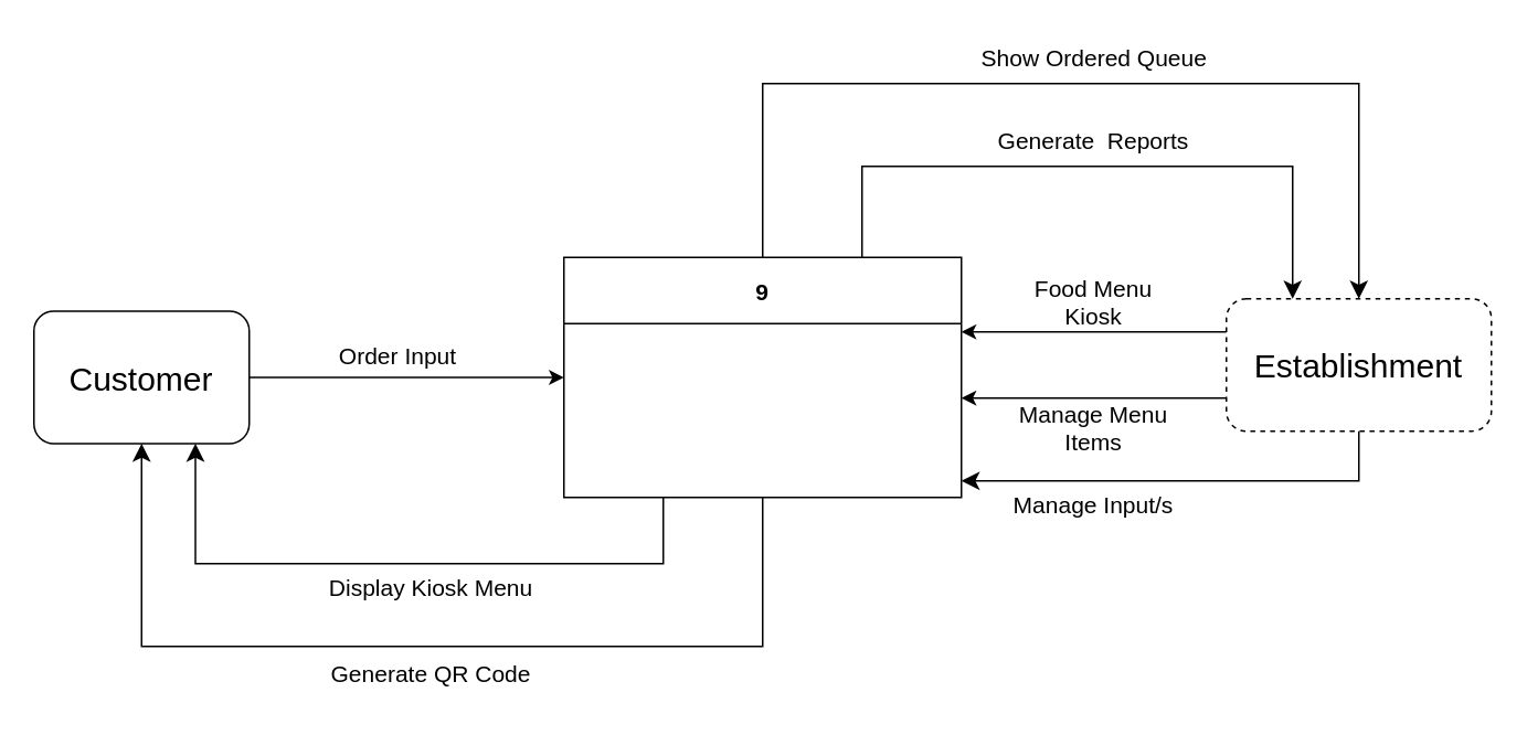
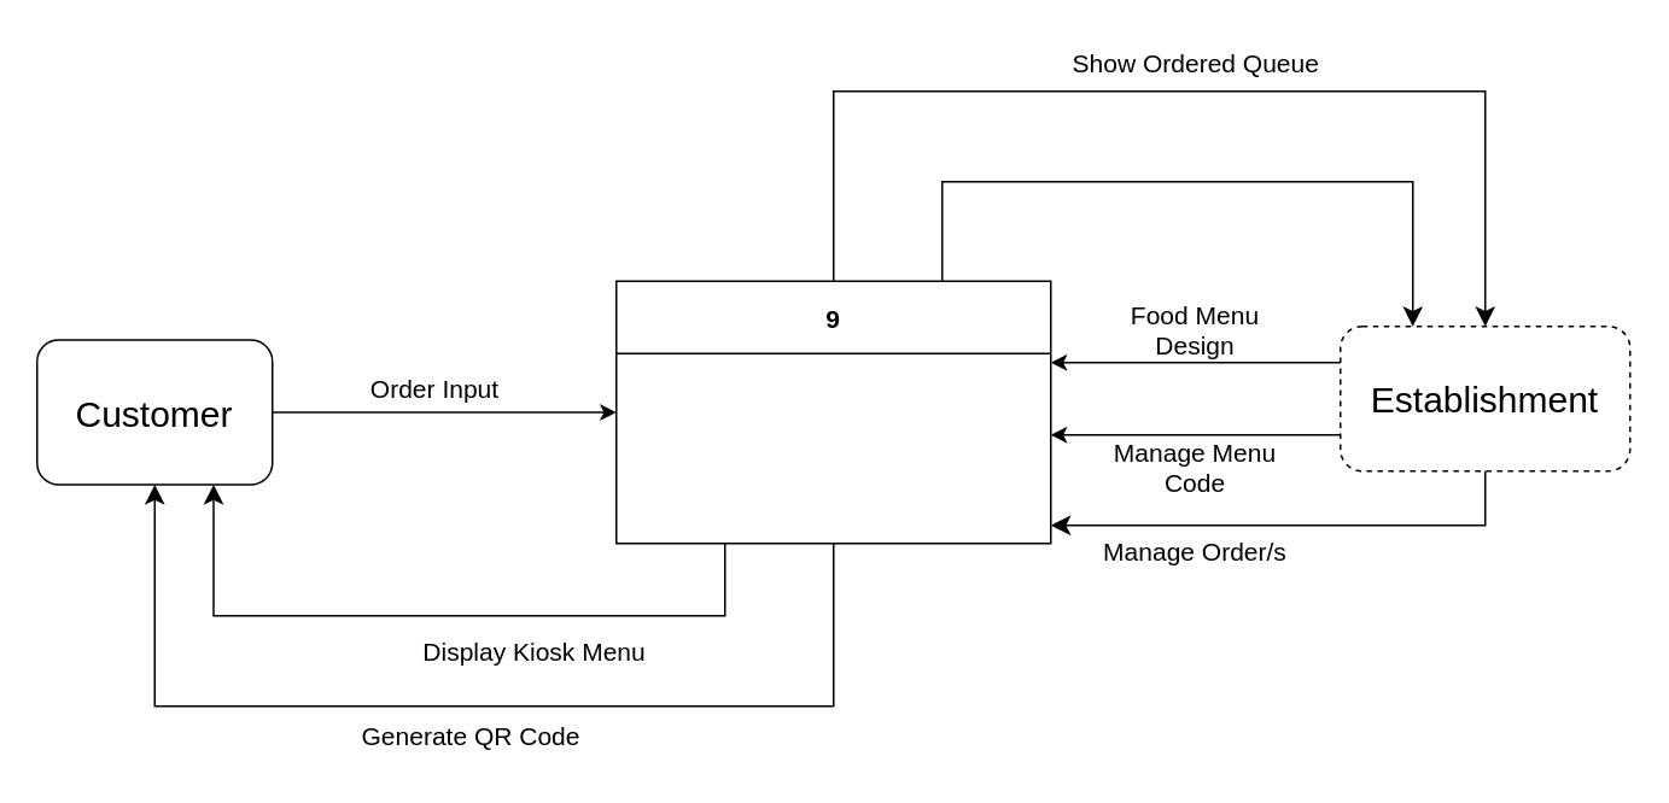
  <mxCell id="0" />
  <mxCell id="1" parent="0" />
  <mxCell id="2" value="9" style="swimlane;startSize=40;fontSize=14;" parent="1" vertex="1"><mxGeometry x="340" y="155" width="240" height="145" as="geometry" /></mxCell>
  <mxCell id="3" value="Establishment" style="rounded=1;whiteSpace=wrap;html=1;fontSize=20;dashed=1;" parent="1" vertex="1"><mxGeometry x="740" y="180" width="160" height="80" as="geometry" /></mxCell>
  <mxCell id="4" value="Customer" style="rounded=1;whiteSpace=wrap;html=1;fontSize=20;" parent="1" vertex="1"><mxGeometry x="20" y="187.5" width="130" height="80" as="geometry" /></mxCell>
  <mxCell id="5" value="" style="endArrow=none;html=1;fontSize=20;entryX=1;entryY=0.5;entryDx=0;entryDy=0;endFill=0;startArrow=classic;startFill=1;exitX=0;exitY=0.5;exitDx=0;exitDy=0;" parent="1" source="2" target="4" edge="1"><mxGeometry width="50" height="50" relative="1" as="geometry"><mxPoint x="340" y="200" as="sourcePoint" /><mxPoint x="430" y="100" as="targetPoint" /></mxGeometry></mxCell>
  <mxCell id="6" value="Order Input" style="text;html=1;strokeColor=none;fillColor=none;align=center;verticalAlign=middle;whiteSpace=wrap;rounded=0;fontSize=14;" parent="1" vertex="1"><mxGeometry x="190" y="200" width="100" height="30" as="geometry" /></mxCell>
- <mxCell id="7" value="Generate&amp;nbsp; Reports" style="text;html=1;strokeColor=none;fillColor=none;align=center;verticalAlign=middle;whiteSpace=wrap;rounded=0;fontSize=14;" parent="1" vertex="1"><mxGeometry x="600" y="70" width="120" height="30" as="geometry" /></mxCell>
- <mxCell id="8" value="Food Menu Kiosk" style="text;html=1;strokeColor=none;fillColor=none;align=center;verticalAlign=middle;whiteSpace=wrap;rounded=0;fontSize=14;" parent="1" vertex="1"><mxGeometry x="610" y="167" width="100" height="30" as="geometry" /></mxCell>
+ <mxCell id="8" value="Food Menu Design" style="text;html=1;strokeColor=none;fillColor=none;align=center;verticalAlign=middle;whiteSpace=wrap;rounded=0;fontSize=14;" parent="1" vertex="1"><mxGeometry x="610" y="167" width="100" height="30" as="geometry" /></mxCell>
  <mxCell id="9" value="" style="edgeStyle=elbowEdgeStyle;elbow=horizontal;endArrow=classic;html=1;curved=0;rounded=0;endSize=8;startSize=8;fontSize=14;entryX=0.25;entryY=0;entryDx=0;entryDy=0;exitX=0.75;exitY=0;exitDx=0;exitDy=0;" parent="1" source="2" target="3" edge="1"><mxGeometry width="50" height="50" relative="1" as="geometry"><mxPoint x="550" y="180" as="sourcePoint" /><mxPoint x="600" y="130" as="targetPoint" /><Array as="points"><mxPoint x="650" y="100" /></Array></mxGeometry></mxCell>
  <mxCell id="10" value="" style="endArrow=classic;html=1;fontSize=14;exitX=0;exitY=0.25;exitDx=0;exitDy=0;" parent="1" source="3" edge="1"><mxGeometry width="50" height="50" relative="1" as="geometry"><mxPoint x="530" y="200" as="sourcePoint" /><mxPoint x="580" y="200" as="targetPoint" /></mxGeometry></mxCell>
  <mxCell id="11" value="Show Ordered Queue" style="text;html=1;strokeColor=none;fillColor=none;align=center;verticalAlign=middle;whiteSpace=wrap;rounded=0;fontSize=14;" parent="1" vertex="1"><mxGeometry x="587.5" y="20" width="145" height="30" as="geometry" /></mxCell>
  <mxCell id="12" value="" style="edgeStyle=elbowEdgeStyle;elbow=horizontal;endArrow=classic;html=1;curved=0;rounded=0;endSize=8;startSize=8;fontSize=14;entryX=0.75;entryY=1;entryDx=0;entryDy=0;exitX=0.25;exitY=1;exitDx=0;exitDy=0;" parent="1" source="2" target="4" edge="1"><mxGeometry width="50" height="50" relative="1" as="geometry"><mxPoint x="530" y="165" as="sourcePoint" /><mxPoint x="790" y="190" as="targetPoint" /><Array as="points"><mxPoint x="260" y="340" /></Array></mxGeometry></mxCell>
- <mxCell id="13" value="Display Kiosk Menu" style="text;html=1;strokeColor=none;fillColor=none;align=center;verticalAlign=middle;whiteSpace=wrap;rounded=0;fontSize=14;" parent="1" vertex="1"><mxGeometry x="195" y="340" width="130" height="30" as="geometry" /></mxCell>
+ <mxCell id="13" value="Display Kiosk Menu" style="text;html=1;strokeColor=none;fillColor=none;align=center;verticalAlign=middle;whiteSpace=wrap;rounded=0;fontSize=14;" parent="1" vertex="1"><mxGeometry x="230" y="345" width="130" height="30" as="geometry" /></mxCell>
  <mxCell id="14" value="" style="edgeStyle=elbowEdgeStyle;elbow=horizontal;endArrow=classic;html=1;curved=0;rounded=0;endSize=8;startSize=8;entryX=0.5;entryY=0;entryDx=0;entryDy=0;exitX=0.5;exitY=0;exitDx=0;exitDy=0;" parent="1" source="2" target="3" edge="1"><mxGeometry width="50" height="50" relative="1" as="geometry"><mxPoint x="450" y="190" as="sourcePoint" /><mxPoint x="500" y="140" as="targetPoint" /><Array as="points"><mxPoint x="640" y="50" /></Array></mxGeometry></mxCell>
  <mxCell id="15" value="" style="edgeStyle=elbowEdgeStyle;elbow=horizontal;endArrow=classic;html=1;curved=0;rounded=0;endSize=8;startSize=8;fontSize=14;entryX=0.5;entryY=1;entryDx=0;entryDy=0;exitX=0.5;exitY=1;exitDx=0;exitDy=0;" parent="1" source="2" target="4" edge="1"><mxGeometry width="50" height="50" relative="1" as="geometry"><mxPoint x="410" y="295" as="sourcePoint" /><mxPoint x="150" y="270" as="targetPoint" /><Array as="points"><mxPoint x="280" y="390" /></Array></mxGeometry></mxCell>
  <mxCell id="16" value="" style="endArrow=classic;html=1;fontSize=14;exitX=0;exitY=0.75;exitDx=0;exitDy=0;" parent="1" source="3" edge="1"><mxGeometry width="50" height="50" relative="1" as="geometry"><mxPoint x="750" y="210" as="sourcePoint" /><mxPoint x="580" y="240" as="targetPoint" /></mxGeometry></mxCell>
- <mxCell id="17" value="Manage Menu Items" style="text;html=1;strokeColor=none;fillColor=none;align=center;verticalAlign=middle;whiteSpace=wrap;rounded=0;fontSize=14;" parent="1" vertex="1"><mxGeometry x="610" y="243" width="100" height="30" as="geometry" /></mxCell>
+ <mxCell id="17" value="Manage Menu Code" style="text;html=1;strokeColor=none;fillColor=none;align=center;verticalAlign=middle;whiteSpace=wrap;rounded=0;fontSize=14;" parent="1" vertex="1"><mxGeometry x="610" y="243" width="100" height="30" as="geometry" /></mxCell>
  <mxCell id="18" value="Generate QR Code" style="text;html=1;strokeColor=none;fillColor=none;align=center;verticalAlign=middle;whiteSpace=wrap;rounded=0;fontSize=14;" parent="1" vertex="1"><mxGeometry x="195" y="392" width="130" height="30" as="geometry" /></mxCell>
  <mxCell id="19" value="" style="edgeStyle=elbowEdgeStyle;elbow=horizontal;endArrow=classic;html=1;curved=0;rounded=0;endSize=8;startSize=8;exitX=0.5;exitY=1;exitDx=0;exitDy=0;" parent="1" source="3" edge="1"><mxGeometry width="50" height="50" relative="1" as="geometry"><mxPoint x="640" y="230" as="sourcePoint" /><mxPoint x="580" y="290" as="targetPoint" /><Array as="points"><mxPoint x="820" y="280" /></Array></mxGeometry></mxCell>
- <mxCell id="20" value="Manage Input/s" style="text;html=1;strokeColor=none;fillColor=none;align=center;verticalAlign=middle;whiteSpace=wrap;rounded=0;fontSize=14;" parent="1" vertex="1"><mxGeometry x="600" y="290" width="120" height="30" as="geometry" /></mxCell>
+ <mxCell id="20" value="Manage Order/s" style="text;html=1;strokeColor=none;fillColor=none;align=center;verticalAlign=middle;whiteSpace=wrap;rounded=0;fontSize=14;" parent="1" vertex="1"><mxGeometry x="600" y="290" width="120" height="30" as="geometry" /></mxCell>
